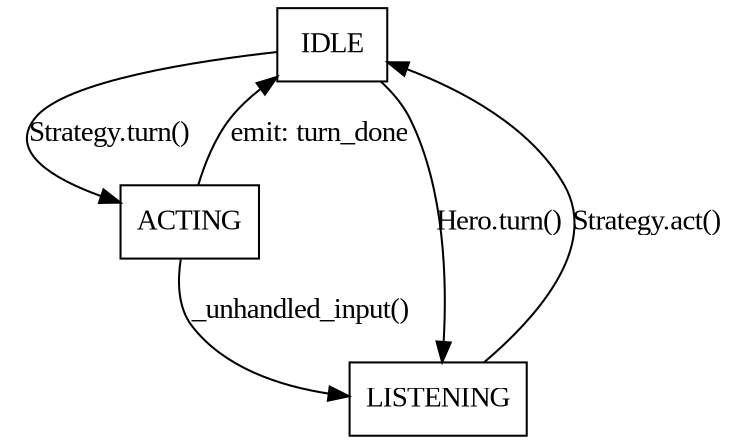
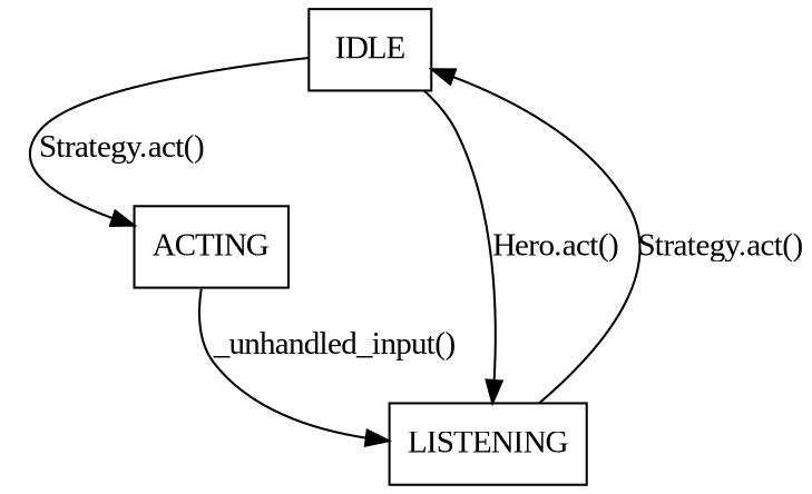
  digraph {
    fontname="Liberation Serif"
    node [fontname="Liberation Serif" shape=box]
    edge [fontname="Liberation Serif"]
    IDLE
    ACTING
    LISTENING
-   IDLE -> ACTING [label="Strategy.turn()"]
-   IDLE -> LISTENING [label="Hero.turn()"]
-   ACTING -> IDLE [label="emit: turn_done"]
+   IDLE -> ACTING [label="Strategy.act()"]
+   IDLE -> LISTENING [label="Hero.act()"]
    ACTING -> LISTENING [label="_unhandled_input()"]
    LISTENING -> IDLE [label="Strategy.act()"]
  }
